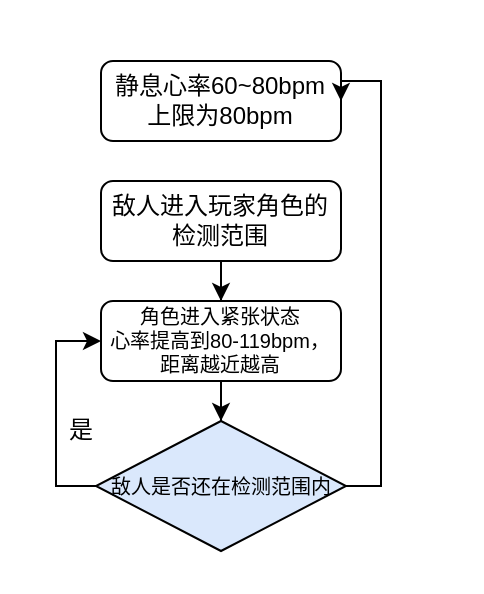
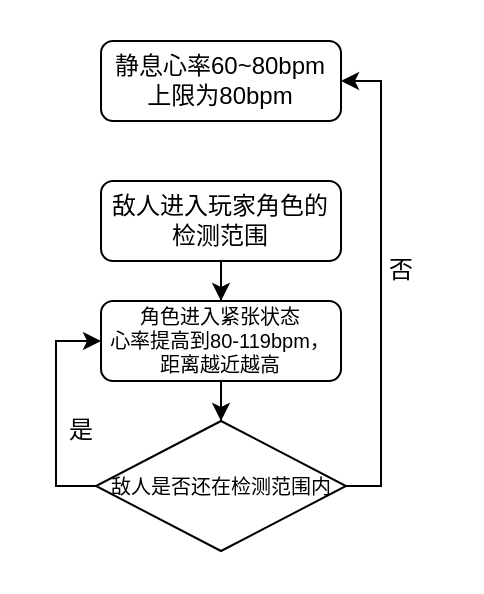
  <mxCell id="0" />
  <mxCell id="1" parent="0" />
- <mxCell id="2" value="静息心率60~80bpm&lt;br&gt;上限为80bpm" style="rounded=1;whiteSpace=wrap;html=1;fontSize=12;glass=0;strokeWidth=1;shadow=0;" parent="1" vertex="1"><mxGeometry x="50" y="30" width="120" height="40" as="geometry" /></mxCell>
+ <mxCell id="2" value="静息心率60~80bpm&lt;br&gt;上限为80bpm" style="rounded=1;whiteSpace=wrap;html=1;fontSize=12;glass=0;strokeWidth=1;shadow=0;" parent="1" vertex="1"><mxGeometry x="50" y="20" width="120" height="40" as="geometry" /></mxCell>
  <mxCell id="3" value="" style="edgeStyle=orthogonalEdgeStyle;rounded=0;orthogonalLoop=1;jettySize=auto;html=1;" edge="1" parent="1" source="4" target="9"><mxGeometry relative="1" as="geometry" /></mxCell>
  <mxCell id="4" value="敌人进入玩家角色的检测范围" style="rounded=1;whiteSpace=wrap;html=1;" vertex="1" parent="1"><mxGeometry x="50" y="90" width="120" height="40" as="geometry" /></mxCell>
  <mxCell id="5" style="edgeStyle=orthogonalEdgeStyle;rounded=0;orthogonalLoop=1;jettySize=auto;html=1;entryX=1;entryY=0.5;entryDx=0;entryDy=0;" edge="1" parent="1" source="7" target="2"><mxGeometry relative="1" as="geometry"><Array as="points"><mxPoint x="190" y="242" /><mxPoint x="190" y="40" /></Array></mxGeometry></mxCell>
  <mxCell id="6" style="edgeStyle=orthogonalEdgeStyle;rounded=0;orthogonalLoop=1;jettySize=auto;html=1;exitX=0;exitY=0.5;exitDx=0;exitDy=0;entryX=0;entryY=0.5;entryDx=0;entryDy=0;" edge="1" parent="1" source="7" target="9"><mxGeometry relative="1" as="geometry" /></mxCell>
- <mxCell id="7" value="&lt;font style=&quot;font-size: 10px;&quot;&gt;敌人是否还在检测范围内&lt;/font&gt;" style="rhombus;whiteSpace=wrap;html=1;fillColor=#dae8fc;" vertex="1" parent="1"><mxGeometry x="47.5" y="210" width="125" height="65" as="geometry" /></mxCell>
+ <mxCell id="7" value="&lt;font style=&quot;font-size: 10px;&quot;&gt;敌人是否还在检测范围内&lt;/font&gt;" style="rhombus;whiteSpace=wrap;html=1;" vertex="1" parent="1"><mxGeometry x="47.5" y="210" width="125" height="65" as="geometry" /></mxCell>
  <mxCell id="8" value="" style="edgeStyle=orthogonalEdgeStyle;rounded=0;orthogonalLoop=1;jettySize=auto;html=1;" edge="1" parent="1" source="9" target="7"><mxGeometry relative="1" as="geometry" /></mxCell>
  <mxCell id="9" value="&lt;p style=&quot;line-height: 120%; font-size: 10px;&quot;&gt;角色进入紧张状态&lt;br&gt;心率提高到80-119bpm，距离越近越高&lt;br&gt;&lt;/p&gt;" style="rounded=1;whiteSpace=wrap;html=1;" vertex="1" parent="1"><mxGeometry x="50" y="150" width="120" height="40" as="geometry" /></mxCell>
+ <mxCell id="10" value="否" style="text;html=1;align=center;verticalAlign=middle;resizable=0;points=[];autosize=1;strokeColor=none;fillColor=none;" vertex="1" parent="1"><mxGeometry x="180" y="120" width="40" height="30" as="geometry" /></mxCell>
  <mxCell id="11" value="是" style="text;html=1;align=center;verticalAlign=middle;resizable=0;points=[];autosize=1;strokeColor=none;fillColor=none;" vertex="1" parent="1"><mxGeometry x="20" y="200" width="40" height="30" as="geometry" /></mxCell>
